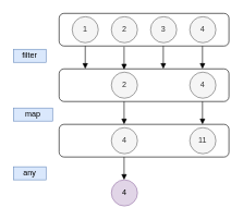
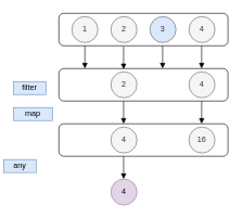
  <mxCell id="0" />
  <mxCell id="1" parent="0" />
  <mxCell id="2" value="" style="rounded=1;whiteSpace=wrap;html=1;" vertex="1" parent="1"><mxGeometry x="90" y="20" width="260" height="50" as="geometry" /></mxCell>
  <mxCell id="3" value="1" style="ellipse;whiteSpace=wrap;html=1;fillColor=#f5f5f5;fontColor=#333333;strokeColor=#666666;" vertex="1" parent="1"><mxGeometry x="110" y="25" width="40" height="40" as="geometry" /></mxCell>
  <mxCell id="4" value="2" style="ellipse;whiteSpace=wrap;html=1;fillColor=#f5f5f5;fontColor=#333333;strokeColor=#666666;" vertex="1" parent="1"><mxGeometry x="170" y="25" width="40" height="40" as="geometry" /></mxCell>
- <mxCell id="5" value="3" style="ellipse;whiteSpace=wrap;html=1;fillColor=#f5f5f5;fontColor=#333333;strokeColor=#666666;" vertex="1" parent="1"><mxGeometry x="230" y="25" width="40" height="40" as="geometry" /></mxCell>
+ <mxCell id="5" value="3" style="ellipse;whiteSpace=wrap;html=1;fillColor=#dae8fc;fontColor=#333333;strokeColor=#666666;" vertex="1" parent="1"><mxGeometry x="230" y="25" width="40" height="40" as="geometry" /></mxCell>
  <mxCell id="6" value="4" style="ellipse;whiteSpace=wrap;html=1;fillColor=#f5f5f5;fontColor=#333333;strokeColor=#666666;" vertex="1" parent="1"><mxGeometry x="290" y="25" width="40" height="40" as="geometry" /></mxCell>
  <mxCell id="7" value="" style="rounded=1;whiteSpace=wrap;html=1;" vertex="1" parent="1"><mxGeometry x="90" y="105" width="260" height="50" as="geometry" /></mxCell>
  <mxCell id="8" value="2" style="ellipse;whiteSpace=wrap;html=1;fillColor=#f5f5f5;fontColor=#333333;strokeColor=#666666;" vertex="1" parent="1"><mxGeometry x="170" y="110" width="40" height="40" as="geometry" /></mxCell>
  <mxCell id="9" value="4" style="ellipse;whiteSpace=wrap;html=1;fillColor=#f5f5f5;fontColor=#333333;strokeColor=#666666;" vertex="1" parent="1"><mxGeometry x="290" y="110" width="40" height="40" as="geometry" /></mxCell>
  <mxCell id="10" value="" style="rounded=1;whiteSpace=wrap;html=1;" vertex="1" parent="1"><mxGeometry x="90" y="190" width="260" height="50" as="geometry" /></mxCell>
  <mxCell id="11" value="4" style="ellipse;whiteSpace=wrap;html=1;fillColor=#f5f5f5;fontColor=#333333;strokeColor=#666666;" vertex="1" parent="1"><mxGeometry x="170" y="195" width="40" height="40" as="geometry" /></mxCell>
- <mxCell id="12" value="11" style="ellipse;whiteSpace=wrap;html=1;fillColor=#f5f5f5;fontColor=#333333;strokeColor=#666666;" vertex="1" parent="1"><mxGeometry x="290" y="195" width="40" height="40" as="geometry" /></mxCell>
+ <mxCell id="12" value="16" style="ellipse;whiteSpace=wrap;html=1;fillColor=#f5f5f5;fontColor=#333333;strokeColor=#666666;" vertex="1" parent="1"><mxGeometry x="290" y="195" width="40" height="40" as="geometry" /></mxCell>
  <mxCell id="13" value="4" style="ellipse;whiteSpace=wrap;html=1;fillColor=#e1d5e7;strokeColor=#9673a6;" vertex="1" parent="1"><mxGeometry x="170" y="275" width="40" height="40" as="geometry" /></mxCell>
  <mxCell id="14" value="" style="endArrow=block;html=1;rounded=0;endFill=1;startSize=6;sourcePerimeterSpacing=0;" edge="1" parent="1"><mxGeometry width="50" height="50" relative="1" as="geometry"><mxPoint x="130" y="70" as="sourcePoint" /><mxPoint x="130" y="105" as="targetPoint" /></mxGeometry></mxCell>
  <mxCell id="15" value="" style="endArrow=block;html=1;rounded=0;endFill=1;startSize=6;sourcePerimeterSpacing=0;" edge="1" parent="1"><mxGeometry width="50" height="50" relative="1" as="geometry"><mxPoint x="189.5" y="71" as="sourcePoint" /><mxPoint x="189.5" y="106" as="targetPoint" /></mxGeometry></mxCell>
  <mxCell id="16" value="" style="endArrow=block;html=1;rounded=0;endFill=1;startSize=6;sourcePerimeterSpacing=0;" edge="1" parent="1"><mxGeometry width="50" height="50" relative="1" as="geometry"><mxPoint x="249.5" y="70" as="sourcePoint" /><mxPoint x="249.5" y="105" as="targetPoint" /></mxGeometry></mxCell>
  <mxCell id="17" value="" style="endArrow=block;html=1;rounded=0;endFill=1;startSize=6;sourcePerimeterSpacing=0;" edge="1" parent="1"><mxGeometry width="50" height="50" relative="1" as="geometry"><mxPoint x="309.5" y="70" as="sourcePoint" /><mxPoint x="309.5" y="105" as="targetPoint" /></mxGeometry></mxCell>
  <mxCell id="18" value="" style="endArrow=block;html=1;rounded=0;endFill=1;startSize=6;sourcePerimeterSpacing=0;" edge="1" parent="1"><mxGeometry width="50" height="50" relative="1" as="geometry"><mxPoint x="309.5" y="155" as="sourcePoint" /><mxPoint x="309.5" y="190" as="targetPoint" /></mxGeometry></mxCell>
  <mxCell id="19" value="" style="endArrow=block;html=1;rounded=0;endFill=1;startSize=6;sourcePerimeterSpacing=0;" edge="1" parent="1"><mxGeometry width="50" height="50" relative="1" as="geometry"><mxPoint x="189.5" y="155" as="sourcePoint" /><mxPoint x="189.5" y="190" as="targetPoint" /></mxGeometry></mxCell>
  <mxCell id="20" value="" style="endArrow=block;html=1;rounded=0;endFill=1;startSize=6;sourcePerimeterSpacing=0;" edge="1" parent="1"><mxGeometry width="50" height="50" relative="1" as="geometry"><mxPoint x="189.5" y="240" as="sourcePoint" /><mxPoint x="189.5" y="275" as="targetPoint" /></mxGeometry></mxCell>
- <mxCell id="21" value="filter" style="text;html=1;align=center;verticalAlign=middle;whiteSpace=wrap;rounded=0;fillColor=#dae8fc;strokeColor=#6c8ebf;" vertex="1" parent="1"><mxGeometry x="20" y="75" width="50" height="20" as="geometry" /></mxCell>
+ <mxCell id="21" value="filter" style="text;html=1;align=center;verticalAlign=middle;whiteSpace=wrap;rounded=0;fillColor=#dae8fc;strokeColor=#6c8ebf;" vertex="1" parent="1"><mxGeometry x="20" y="125" width="50" height="20" as="geometry" /></mxCell>
  <mxCell id="22" value="map" style="text;html=1;align=center;verticalAlign=middle;whiteSpace=wrap;rounded=0;fillColor=#dae8fc;strokeColor=#6c8ebf;" vertex="1" parent="1"><mxGeometry x="20" y="165" width="60" height="20" as="geometry" /></mxCell>
- <mxCell id="23" value="any" style="text;html=1;align=center;verticalAlign=middle;whiteSpace=wrap;rounded=0;fillColor=#dae8fc;strokeColor=#6c8ebf;" vertex="1" parent="1"><mxGeometry x="20" y="255" width="50" height="20" as="geometry" /></mxCell>
+ <mxCell id="23" value="any" style="text;html=1;align=center;verticalAlign=middle;whiteSpace=wrap;rounded=0;fillColor=#dae8fc;strokeColor=#6c8ebf;" vertex="1" parent="1"><mxGeometry x="5" y="245" width="50" height="20" as="geometry" /></mxCell>
